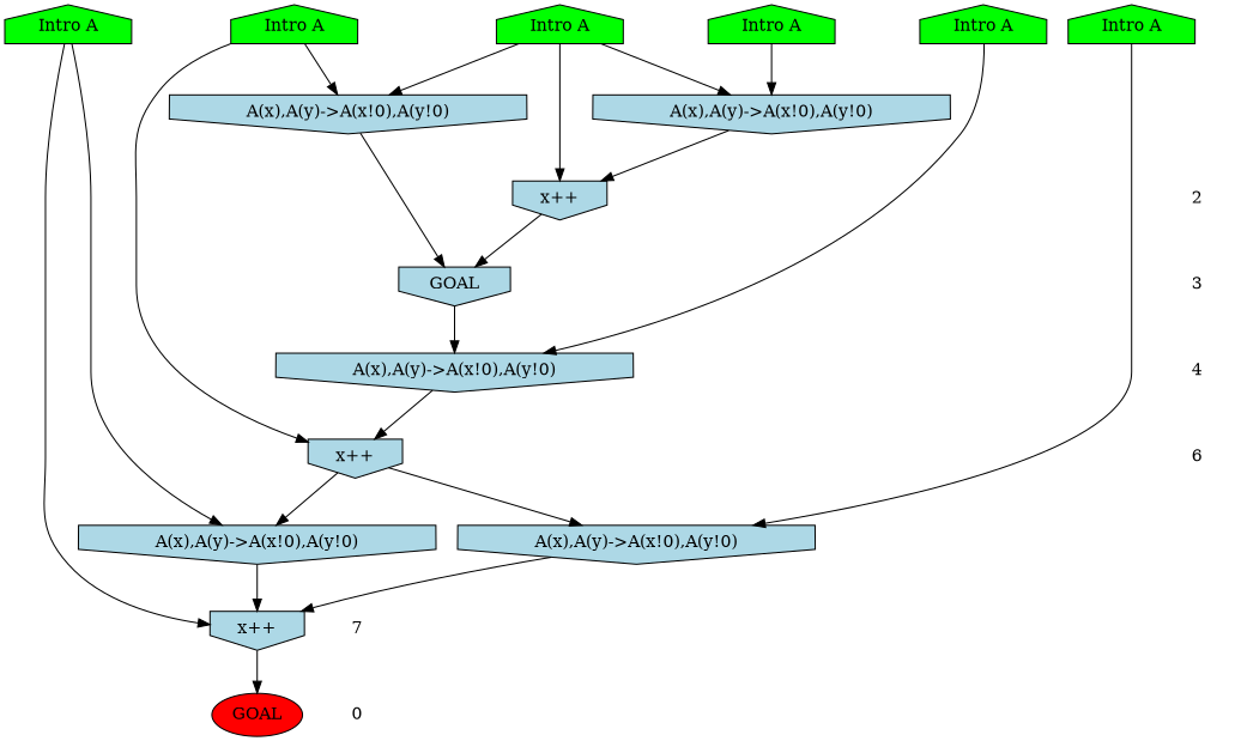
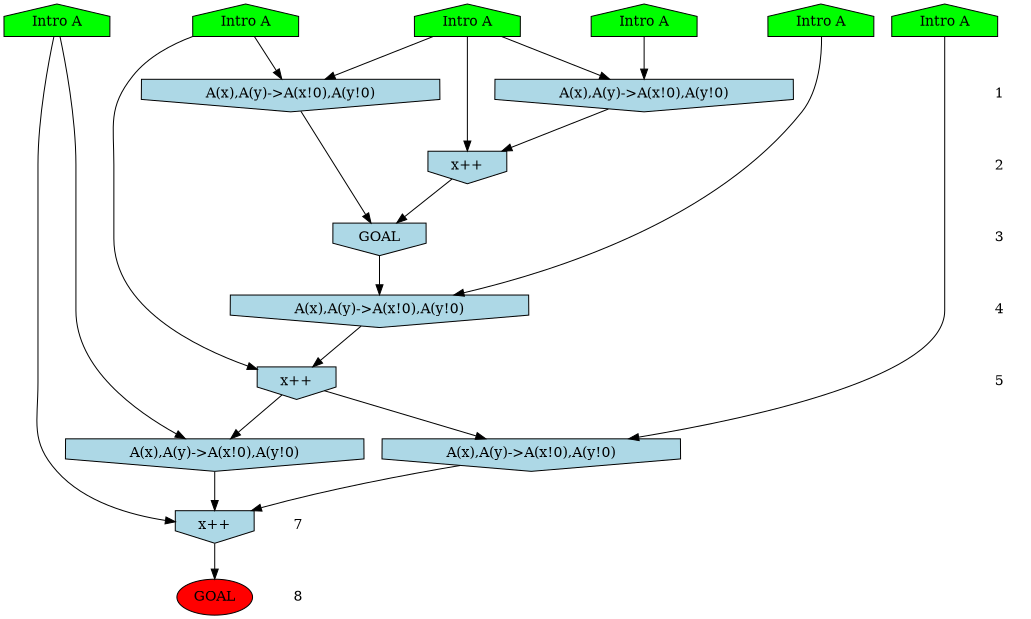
  digraph {
    ranksep=.5
    node [fillcolor=lightblue shape=invhouse style=filled]
    n1 [fillcolor=green label="Intro A" shape=house]
    n2 [fillcolor=green label="Intro A" shape=house]
    n3 [fillcolor=green label="Intro A" shape=house]
    n4 [fillcolor=green label="Intro A" shape=house]
    n5 [fillcolor=green label="Intro A" shape=house]
    n6 [fillcolor=green label="Intro A" shape=house]
+   1 [shape=plaintext fillcolor="" style=""]
    n8 [label="A(x),A(y)->A(x!0),A(y!0)"]
    n9 [label="A(x),A(y)->A(x!0),A(y!0)"]
    2 [shape=plaintext fillcolor="" style=""]
    n11 [label="x++"]
    3 [shape=plaintext fillcolor="" style=""]
    n13 [label=GOAL]
    4 [shape=plaintext fillcolor="" style=""]
    n15 [label="A(x),A(y)->A(x!0),A(y!0)"]
-   5 [shape=plaintext label=6 fillcolor="" style=""]
+   5 [shape=plaintext fillcolor="" style=""]
    n17 [label="x++"]
    n18 [label="A(x),A(y)->A(x!0),A(y!0)"]
    n19 [label="A(x),A(y)->A(x!0),A(y!0)"]
    7 [shape=plaintext fillcolor="" style=""]
    n21 [label="x++"]
-   8 [shape=plaintext label=0 fillcolor="" style=""]
+   8 [shape=plaintext fillcolor="" style=""]
    n23 [fillcolor=red label=GOAL shape=""]
    subgraph sub_1 {
      rank=same
      n1
      n2
      n3
      n4
      n5
      n6
    }
    subgraph sub_2 {
      rank=same
+     1
      n8
      n9
    }
    subgraph sub_3 {
      rank=same
      2
      n11
    }
    subgraph sub_4 {
      rank=same
      3
      n13
    }
    subgraph sub_5 {
      rank=same
      4
      n15
    }
    subgraph sub_6 {
      rank=same
      5
      n17
    }
    subgraph sub_7 {
      rank=same
      n18
      n19
    }
    subgraph sub_8 {
      rank=same
      7
      n21
    }
    subgraph sub_9 {
      rank=same
      8
      n23
    }
    n1 -> n8
    n1 -> n9
    n1 -> n11
    n2 -> n19
    n2 -> n21
    n3 -> n8
    n3 -> n17
    n4 -> n15
    n5 -> n9
    n6 -> n18
+   1 -> 2 [style=invis]
    n8 -> n13
    n9 -> n11
    2 -> 3 [style=invis]
    n11 -> n13
    3 -> 4 [style=invis]
    n13 -> n15
    4 -> 5 [style=invis]
    n15 -> n17
    n17 -> n18
    n17 -> n19
    n18 -> n21
    n19 -> n21
    7 -> 8 [style=invis]
    n21 -> n23
  }
